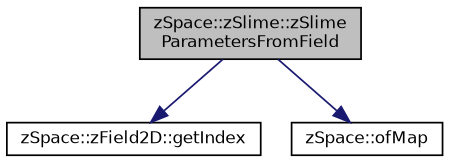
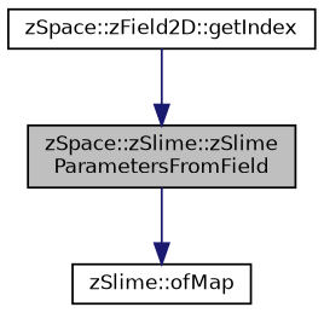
  digraph {
    fontname="DejaVu Sans"
    rankdir=TB
    node [color=black fillcolor=white fontname="DejaVu Sans" fontsize=10 shape=record style=filled]
    edge [color=midnightblue fontname="DejaVu Sans" fontsize=10 labelfontname=Helvetica labelfontsize=10 style=solid]
    n1 [fillcolor=grey75 fontcolor=black height=0.2 label="zSpace::zSlime::zSlime\lParametersFromField" width=0.4]
    n2 [height=0.2 label="zSpace::zField2D::getIndex" width=0.4]
-   n3 [height=0.2 label="zSpace::ofMap" width=0.4]
-   n1 -> n2
+   n3 [height=0.2 label="zSlime::ofMap" width=0.4]
+   n2 -> n1
    n1 -> n3
  }
